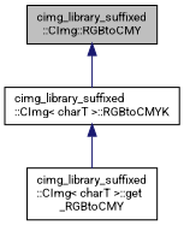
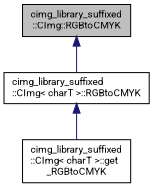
  digraph {
    fontname=Roboto
    rankdir=TB
    node [color=black fillcolor=white fontname=Roboto fontsize=10 shape=record style=filled]
    edge [color=midnightblue dir=back fontname=Roboto fontsize=10 labelfontname=Helvetica labelfontsize=10 style=solid]
-   n1 [fillcolor=grey75 fontcolor=black height=0.2 label="cimg_library_suffixed\l::CImg::RGBtoCMY" width=0.4]
+   n1 [fillcolor=grey75 fontcolor=black height=0.2 label="cimg_library_suffixed\l::CImg::RGBtoCMYK" width=0.4]
    n2 [height=0.2 label="cimg_library_suffixed\l::CImg\< charT \>::RGBtoCMYK" width=0.4]
-   n3 [height=0.2 label="cimg_library_suffixed\l::CImg\< charT \>::get\l_RGBtoCMY" width=0.4]
+   n3 [height=0.2 label="cimg_library_suffixed\l::CImg\< charT \>::get\l_RGBtoCMYK" width=0.4]
    n1 -> n2
    n2 -> n3
  }
